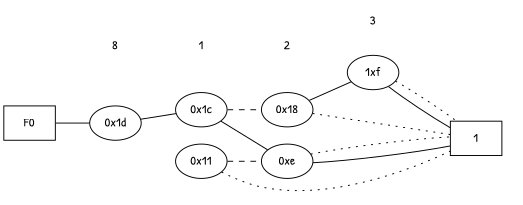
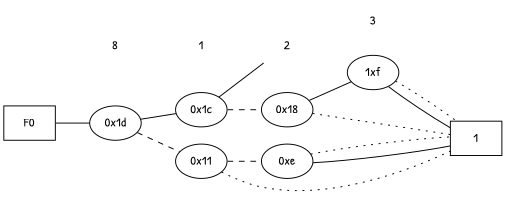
  digraph {
    fontname="Patrick Hand"
    rankdir=LR
    node [fontname="Patrick Hand"]
    edge [dir=none fontname="Patrick Hand"]
    "CONST NODES" [shape=plaintext style=invis]
    n2 [label=8 shape=plaintext]
    " 1 " [shape=plaintext]
    " 2 " [shape=plaintext]
    " 3 " [shape=plaintext]
    F0 [shape=box]
    "0x1d"
    "0x11"
    "0x1c"
    "0xe"
    n11 [label="0x18"]
    n12 [label="1xf"]
    n13 [label=1 shape=box]
    subgraph sub_1 {
      "CONST NODES"
      n2
      " 1 "
      " 2 "
      " 3 "
    }
    subgraph sub_2 {
      rank=same
      F0
    }
    subgraph sub_3 {
      rank=same
      n2
      "0x1d"
    }
    subgraph sub_4 {
      rank=same
      " 1 "
      "0x11"
      "0x1c"
    }
    subgraph sub_5 {
      rank=same
      " 2 "
      "0xe"
      n11
    }
    subgraph sub_6 {
      rank=same
      " 3 "
      n12
    }
    subgraph sub_7 {
      rank=same
      "CONST NODES"
      subgraph sub_8 {
        rank=same
        n13
      }
    }
    n2 -> " 1 " [style=invis]
    " 1 " -> " 2 " [style=invis]
    " 2 " -> " 3 " [style=invis]
    " 3 " -> "CONST NODES" [style=invis]
    F0 -> "0x1d" [style=solid]
+   "0x1d" -> "0x11" [style=dashed]
    "0x1d" -> "0x1c"
    "0x11" -> "0xe" [style=dashed]
    "0x11" -> n13 [style=dotted]
-   "0x1c" -> "0xe"
+   "0x1c" -> " 2 "
    "0x1c" -> n11 [style=dashed]
    "0xe" -> n13
    "0xe" -> n13 [style=dotted]
    n11 -> n12
    n11 -> n13 [style=dotted]
    n12 -> n13
    n12 -> n13 [style=dotted]
  }
